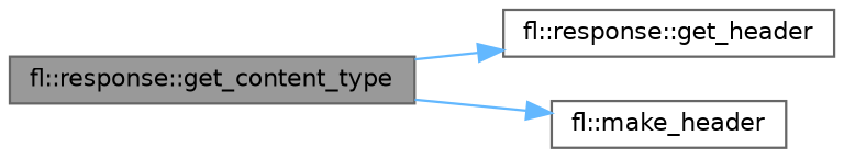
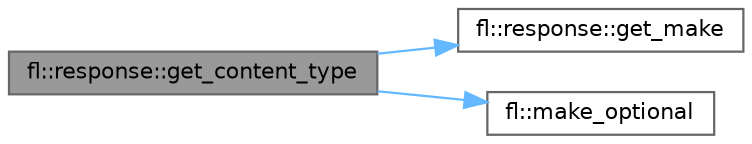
  digraph {
    rankdir=LR
    node [color=grey40 fillcolor=white fontname=Helvetica fontsize=10 shape=box style=filled]
    edge [color=steelblue1 fontname=Helvetica fontsize=10 labelfontname=Helvetica labelfontsize=10 style=solid]
    n1 [color=gray40 fillcolor=grey60 fontcolor=black height=0.2 label="fl::response::get_content_type" width=0.4]
-   n2 [height=0.2 label="fl::response::get_header" width=0.4]
-   n3 [height=0.2 label="fl::make_header" width=0.4]
+   n2 [height=0.2 label="fl::response::get_make" width=0.4]
+   n3 [height=0.2 label="fl::make_optional" width=0.4]
    n1 -> n2
    n1 -> n3
  }
